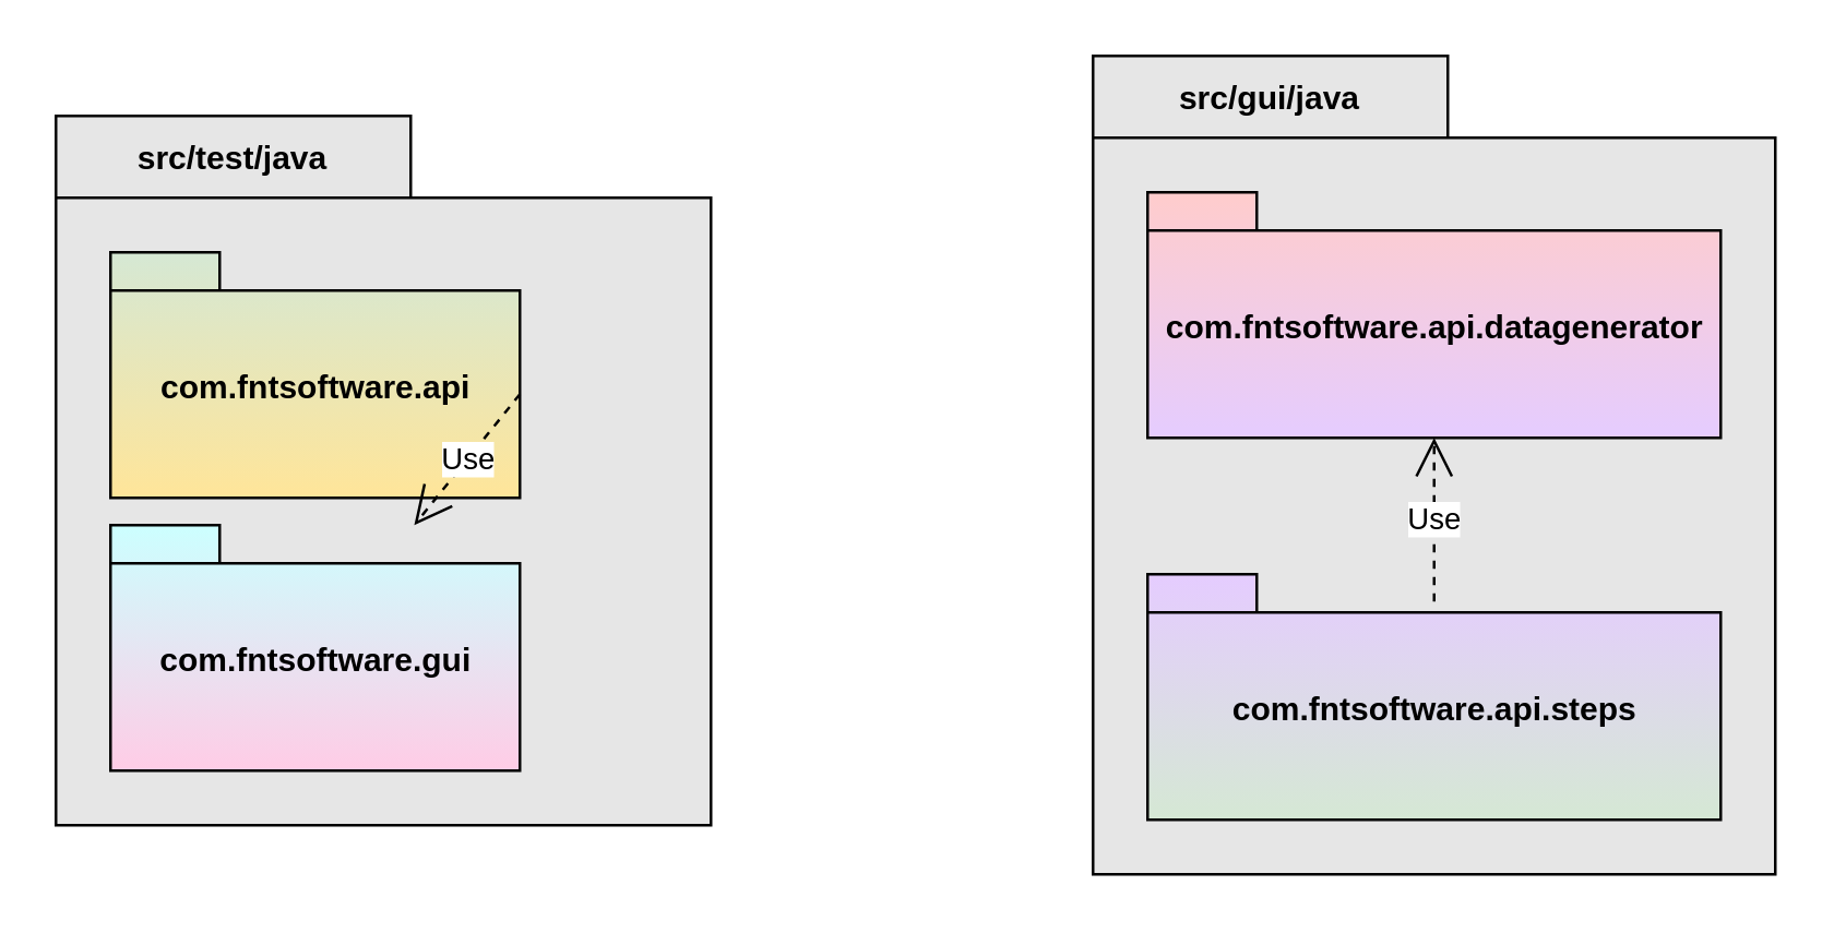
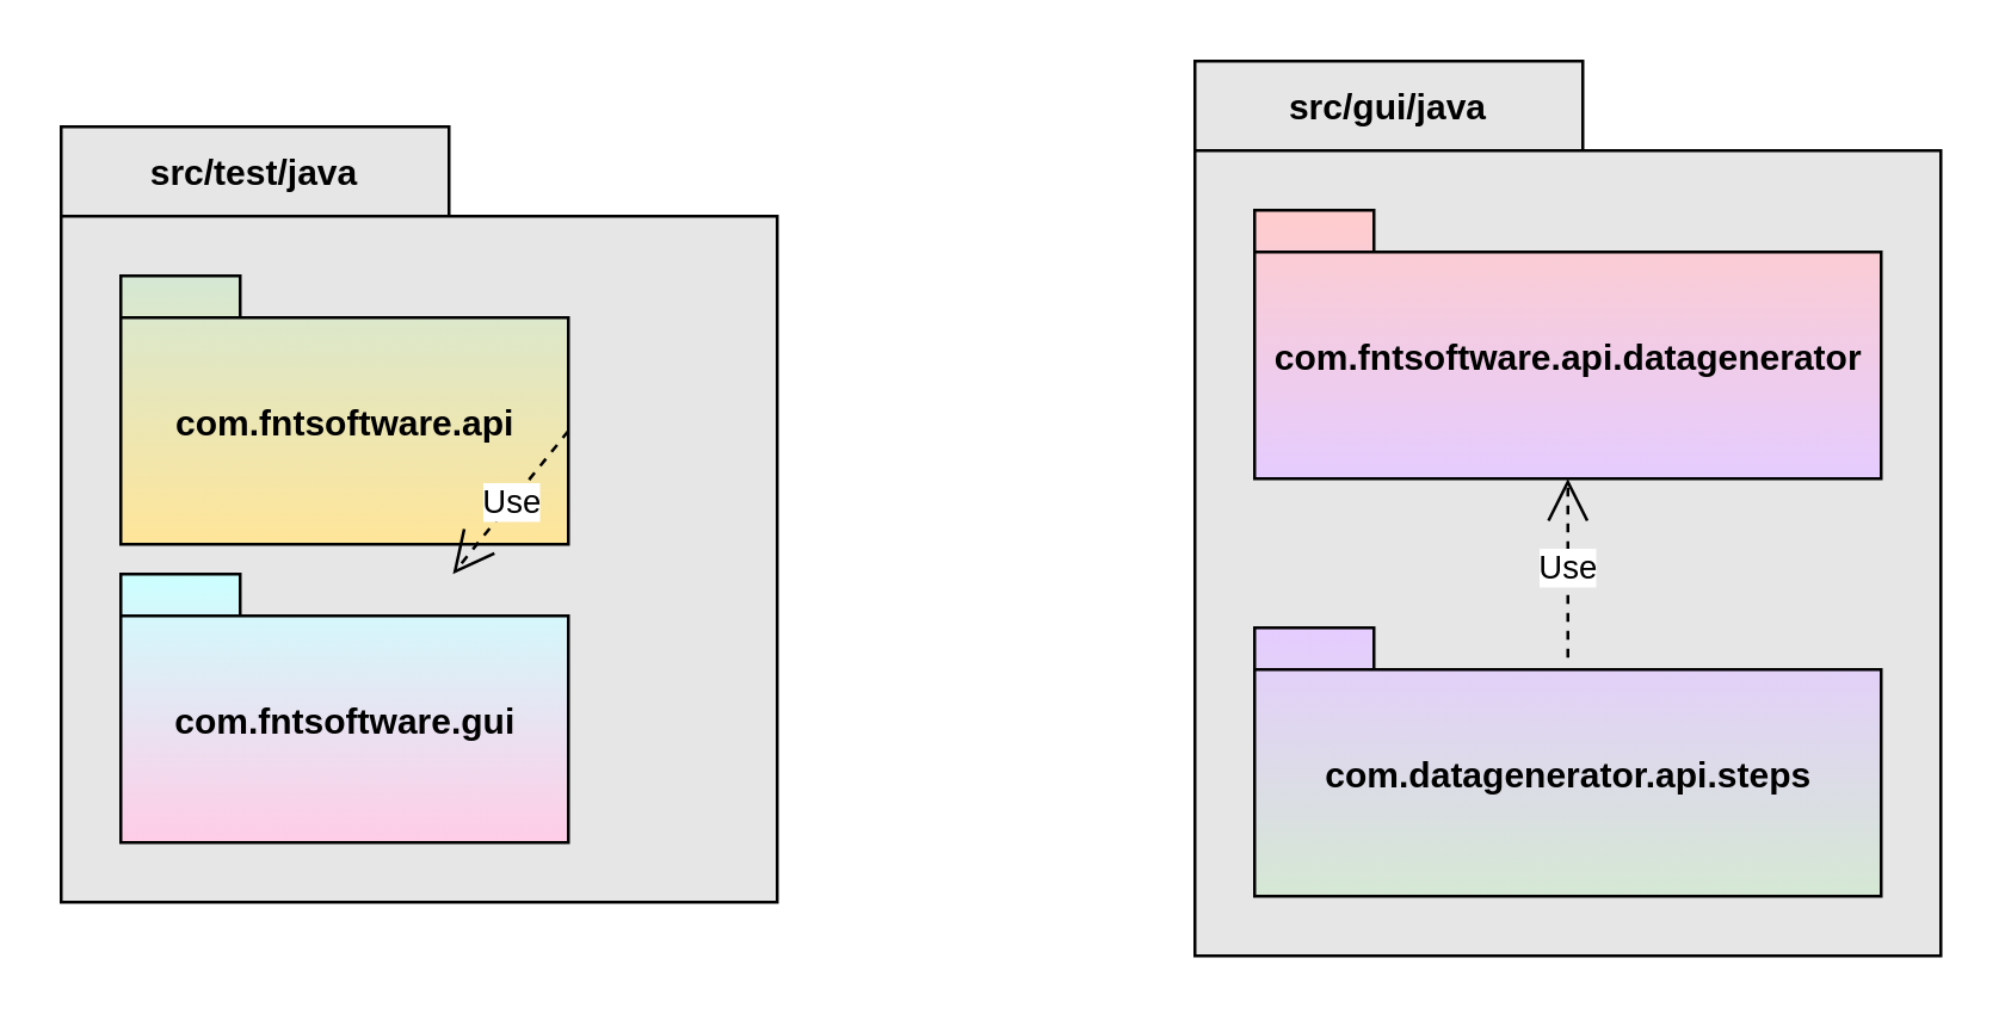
  <mxCell id="0" />
  <mxCell id="1" parent="0" />
  <mxCell id="2" value="" style="shape=folder;fontStyle=1;spacingTop=10;tabWidth=130;tabHeight=30;tabPosition=left;html=1;fillColor=#E6E6E6;" vertex="1" parent="1"><mxGeometry x="20" y="42" width="240" height="260" as="geometry" /></mxCell>
  <mxCell id="3" value="&lt;b&gt;src/test/java&lt;/b&gt;" style="text;html=1;strokeColor=none;fillColor=none;align=center;verticalAlign=middle;whiteSpace=wrap;rounded=0;" vertex="1" parent="1"><mxGeometry x="25" y="38" width="120" height="40" as="geometry" /></mxCell>
  <mxCell id="4" value="com.fntsoftware.api" style="shape=folder;fontStyle=1;spacingTop=10;tabWidth=40;tabHeight=14;tabPosition=left;html=1;gradientColor=#FFE599;fillColor=#D5E8D4;" vertex="1" parent="1"><mxGeometry x="40" y="92" width="150" height="90" as="geometry" /></mxCell>
  <mxCell id="5" value="com.fntsoftware.gui" style="shape=folder;fontStyle=1;spacingTop=10;tabWidth=40;tabHeight=14;tabPosition=left;html=1;gradientColor=#FFCCE6;fillColor=#CCFFFF;" vertex="1" parent="1"><mxGeometry x="40" y="192" width="150" height="90" as="geometry" /></mxCell>
  <mxCell id="6" value="" style="shape=folder;fontStyle=1;spacingTop=10;tabWidth=130;tabHeight=30;tabPosition=left;html=1;fillColor=#E6E6E6;" vertex="1" parent="1"><mxGeometry x="400" y="20" width="250" height="300" as="geometry" /></mxCell>
  <mxCell id="7" value="&lt;b&gt;src/gui/java&lt;/b&gt;" style="text;html=1;strokeColor=none;fillColor=none;align=center;verticalAlign=middle;whiteSpace=wrap;rounded=0;" vertex="1" parent="1"><mxGeometry x="420" y="21" width="90" height="30" as="geometry" /></mxCell>
- <mxCell id="8" value="com.fntsoftware.api.steps" style="shape=folder;fontStyle=1;spacingTop=10;tabWidth=40;tabHeight=14;tabPosition=left;html=1;gradientColor=#E5CCFF;fillColor=#D5E8D4;gradientDirection=north;" vertex="1" parent="1"><mxGeometry x="420" y="210" width="210" height="90" as="geometry" /></mxCell>
+ <mxCell id="8" value="com.datagenerator.api.steps" style="shape=folder;fontStyle=1;spacingTop=10;tabWidth=40;tabHeight=14;tabPosition=left;html=1;gradientColor=#E5CCFF;fillColor=#D5E8D4;gradientDirection=north;" vertex="1" parent="1"><mxGeometry x="420" y="210" width="210" height="90" as="geometry" /></mxCell>
  <mxCell id="9" value="com.fntsoftware.api.datagenerator" style="shape=folder;fontStyle=1;spacingTop=10;tabWidth=40;tabHeight=14;tabPosition=left;html=1;gradientColor=#E5CCFF;fillColor=#FFCCCC;gradientDirection=south;" vertex="1" parent="1"><mxGeometry x="420" y="70" width="210" height="90" as="geometry" /></mxCell>
  <mxCell id="10" value="Use" style="endArrow=open;endSize=12;dashed=1;html=1;rounded=0;exitX=0;exitY=0;exitDx=150;exitDy=52;exitPerimeter=0;" edge="1" parent="1" source="4" target="5"><mxGeometry width="160" relative="1" as="geometry"><mxPoint x="270" y="220" as="sourcePoint" /><mxPoint x="430" y="220" as="targetPoint" /></mxGeometry></mxCell>
  <mxCell id="11" value="Use" style="endArrow=open;endSize=12;dashed=1;html=1;rounded=0;entryX=0.5;entryY=1;entryDx=0;entryDy=0;entryPerimeter=0;" edge="1" parent="1" target="9"><mxGeometry width="160" relative="1" as="geometry"><mxPoint x="525" y="220" as="sourcePoint" /><mxPoint x="340" y="300" as="targetPoint" /></mxGeometry></mxCell>
